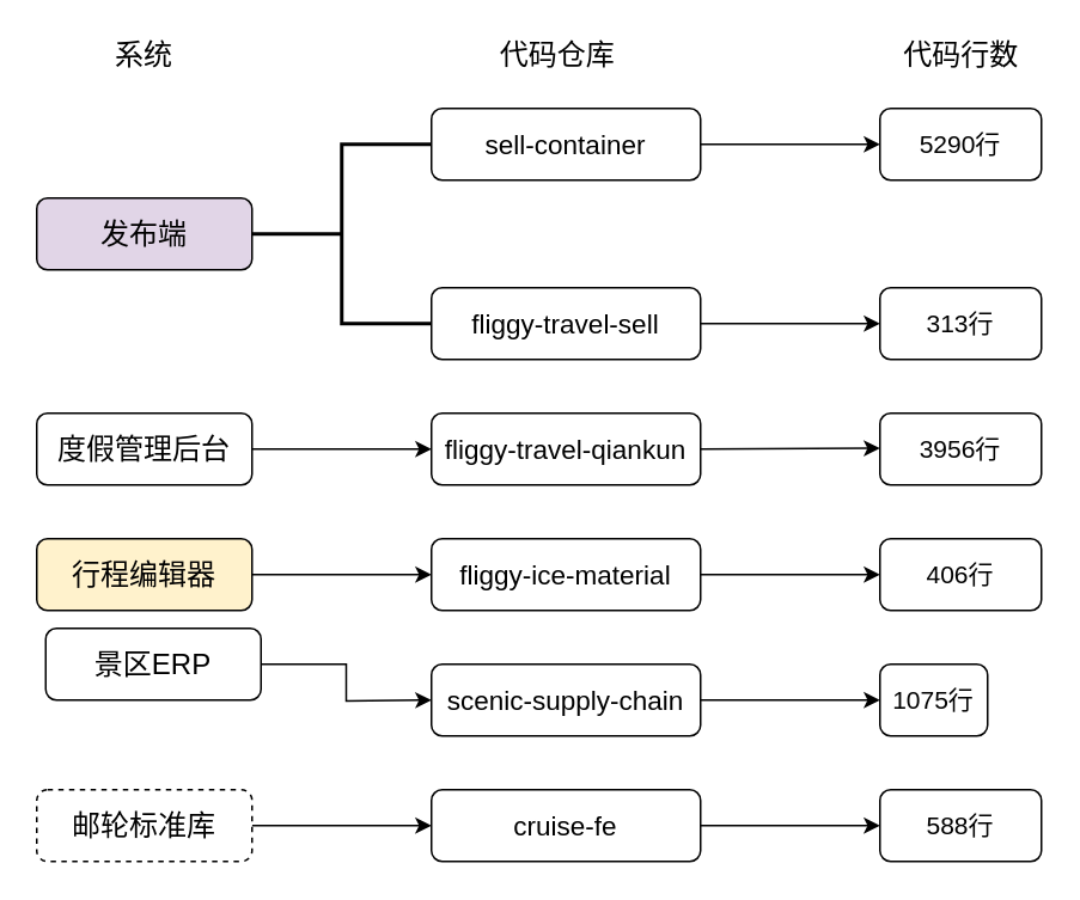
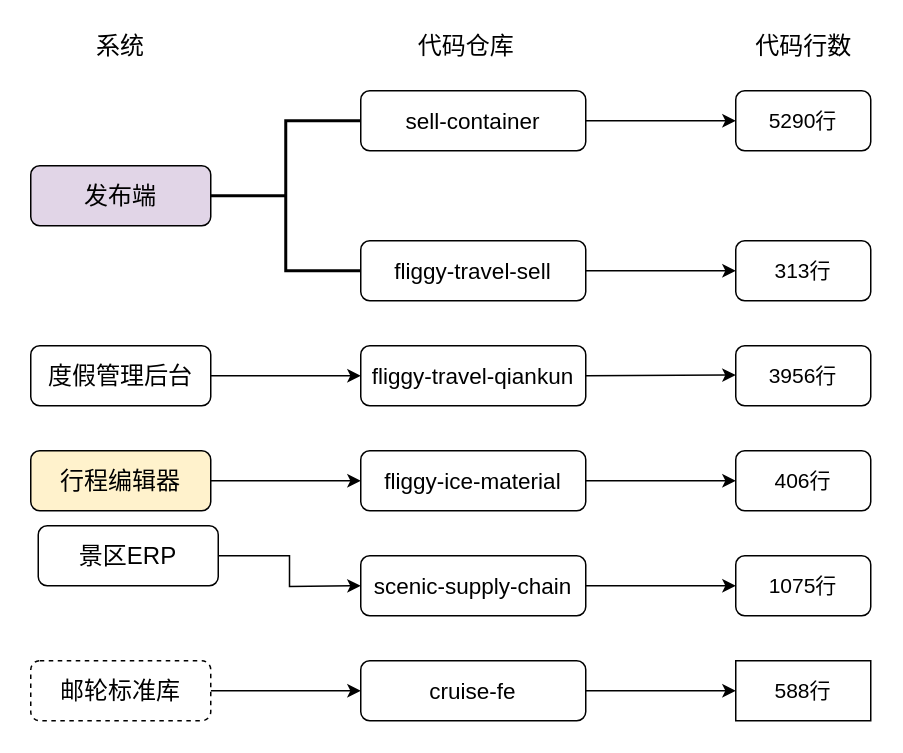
  <mxCell id="0" />
  <mxCell id="1" parent="0" />
  <mxCell id="2" value="&lt;font style=&quot;font-size: 16px&quot;&gt;发布端&lt;/font&gt;" style="rounded=1;whiteSpace=wrap;html=1;fillColor=#e1d5e7;" vertex="1" parent="1"><mxGeometry x="20" y="110" width="120" height="40" as="geometry" /></mxCell>
  <mxCell id="3" value="" style="strokeWidth=2;html=1;shape=mxgraph.flowchart.annotation_2;align=left;labelPosition=right;pointerEvents=1;" vertex="1" parent="1"><mxGeometry x="140" y="80" width="100" height="100" as="geometry" /></mxCell>
  <mxCell id="4" value="" style="edgeStyle=orthogonalEdgeStyle;rounded=0;jumpSize=6;orthogonalLoop=1;jettySize=auto;html=1;" edge="1" parent="1" source="5"><mxGeometry relative="1" as="geometry"><mxPoint x="490" y="80" as="targetPoint" /></mxGeometry></mxCell>
  <mxCell id="5" value="&lt;font style=&quot;font-size: 15px&quot;&gt;sell-container&lt;/font&gt;" style="rounded=1;whiteSpace=wrap;html=1;" vertex="1" parent="1"><mxGeometry x="240" y="60" width="150" height="40" as="geometry" /></mxCell>
  <mxCell id="6" value="" style="edgeStyle=orthogonalEdgeStyle;rounded=0;jumpSize=6;orthogonalLoop=1;jettySize=auto;html=1;entryX=0;entryY=0.5;entryDx=0;entryDy=0;" edge="1" parent="1" source="7" target="12"><mxGeometry relative="1" as="geometry"><mxPoint x="450" y="180" as="targetPoint" /></mxGeometry></mxCell>
  <mxCell id="7" value="&lt;font style=&quot;font-size: 15px&quot;&gt;fliggy-travel-sell&lt;/font&gt;" style="rounded=1;whiteSpace=wrap;html=1;" vertex="1" parent="1"><mxGeometry x="240" y="160" width="150" height="40" as="geometry" /></mxCell>
  <mxCell id="8" value="&lt;font style=&quot;font-size: 14px&quot;&gt;5290行&lt;/font&gt;" style="rounded=1;whiteSpace=wrap;html=1;" vertex="1" parent="1"><mxGeometry x="490" y="60" width="90" height="40" as="geometry" /></mxCell>
  <mxCell id="9" value="&lt;font style=&quot;font-size: 16px&quot;&gt;系统&lt;/font&gt;" style="text;html=1;strokeColor=none;fillColor=none;align=center;verticalAlign=middle;whiteSpace=wrap;rounded=0;" vertex="1" parent="1"><mxGeometry x="60" y="20" width="40" height="20" as="geometry" /></mxCell>
  <mxCell id="10" value="&lt;font style=&quot;font-size: 16px&quot;&gt;代码仓库&lt;/font&gt;" style="text;html=1;align=center;verticalAlign=middle;resizable=0;points=[];autosize=1;strokeColor=none;" vertex="1" parent="1"><mxGeometry x="270" y="20" width="80" height="20" as="geometry" /></mxCell>
  <mxCell id="11" value="&lt;font style=&quot;font-size: 16px&quot;&gt;代码行数&lt;/font&gt;" style="text;html=1;align=center;verticalAlign=middle;resizable=0;points=[];autosize=1;strokeColor=none;" vertex="1" parent="1"><mxGeometry x="495" y="20" width="80" height="20" as="geometry" /></mxCell>
  <mxCell id="12" value="&lt;font style=&quot;font-size: 14px&quot;&gt;313行&lt;/font&gt;" style="rounded=1;whiteSpace=wrap;html=1;" vertex="1" parent="1"><mxGeometry x="490" y="160" width="90" height="40" as="geometry" /></mxCell>
  <mxCell id="13" value="&lt;font style=&quot;font-size: 16px&quot;&gt;度假管理后台&lt;/font&gt;" style="rounded=1;whiteSpace=wrap;html=1;" vertex="1" parent="1"><mxGeometry x="20" y="230" width="120" height="40" as="geometry" /></mxCell>
  <mxCell id="14" value="" style="endArrow=classic;html=1;entryX=0;entryY=0.5;entryDx=0;entryDy=0;" edge="1" parent="1" target="15"><mxGeometry width="50" height="50" relative="1" as="geometry"><mxPoint x="140" y="250" as="sourcePoint" /><mxPoint x="190" y="250" as="targetPoint" /></mxGeometry></mxCell>
  <mxCell id="15" value="&lt;font style=&quot;font-size: 15px&quot;&gt;fliggy-travel-qiankun&lt;/font&gt;" style="rounded=1;whiteSpace=wrap;html=1;" vertex="1" parent="1"><mxGeometry x="240" y="230" width="150" height="40" as="geometry" /></mxCell>
  <mxCell id="16" value="" style="endArrow=classic;html=1;exitX=1;exitY=0.5;exitDx=0;exitDy=0;" edge="1" parent="1" source="15"><mxGeometry width="50" height="50" relative="1" as="geometry"><mxPoint x="430" y="249.5" as="sourcePoint" /><mxPoint x="490" y="249.5" as="targetPoint" /></mxGeometry></mxCell>
  <mxCell id="17" value="&lt;font style=&quot;font-size: 14px&quot;&gt;3956行&lt;/font&gt;" style="rounded=1;whiteSpace=wrap;html=1;" vertex="1" parent="1"><mxGeometry x="490" y="230" width="90" height="40" as="geometry" /></mxCell>
  <mxCell id="18" value="" style="edgeStyle=orthogonalEdgeStyle;rounded=0;jumpSize=6;orthogonalLoop=1;jettySize=auto;html=1;" edge="1" parent="1" source="19"><mxGeometry relative="1" as="geometry"><mxPoint x="240" y="320" as="targetPoint" /></mxGeometry></mxCell>
  <mxCell id="19" value="&lt;font style=&quot;font-size: 16px&quot;&gt;行程编辑器&lt;/font&gt;" style="rounded=1;whiteSpace=wrap;html=1;fillColor=#fff2cc;" vertex="1" parent="1"><mxGeometry x="20" y="300" width="120" height="40" as="geometry" /></mxCell>
  <mxCell id="20" value="" style="edgeStyle=orthogonalEdgeStyle;rounded=0;jumpSize=6;orthogonalLoop=1;jettySize=auto;html=1;" edge="1" parent="1" source="21"><mxGeometry relative="1" as="geometry"><mxPoint x="490" y="320" as="targetPoint" /></mxGeometry></mxCell>
  <mxCell id="21" value="&lt;font style=&quot;font-size: 15px&quot;&gt;fliggy-ice-material&lt;/font&gt;" style="rounded=1;whiteSpace=wrap;html=1;" vertex="1" parent="1"><mxGeometry x="240" y="300" width="150" height="40" as="geometry" /></mxCell>
  <mxCell id="22" value="&lt;font style=&quot;font-size: 14px&quot;&gt;406行&lt;/font&gt;" style="rounded=1;whiteSpace=wrap;html=1;" vertex="1" parent="1"><mxGeometry x="490" y="300" width="90" height="40" as="geometry" /></mxCell>
  <mxCell id="23" value="" style="edgeStyle=orthogonalEdgeStyle;rounded=0;jumpSize=6;orthogonalLoop=1;jettySize=auto;html=1;" edge="1" parent="1" source="24"><mxGeometry relative="1" as="geometry"><mxPoint x="240" y="390" as="targetPoint" /></mxGeometry></mxCell>
  <mxCell id="24" value="&lt;font style=&quot;font-size: 16px&quot;&gt;景区ERP&lt;/font&gt;" style="rounded=1;whiteSpace=wrap;html=1;" vertex="1" parent="1"><mxGeometry x="25" y="350" width="120" height="40" as="geometry" /></mxCell>
  <mxCell id="25" value="" style="edgeStyle=orthogonalEdgeStyle;rounded=0;jumpSize=6;orthogonalLoop=1;jettySize=auto;html=1;" edge="1" parent="1" source="26" target="27"><mxGeometry relative="1" as="geometry" /></mxCell>
  <mxCell id="26" value="&lt;font style=&quot;font-size: 15px&quot;&gt;scenic-supply-chain&lt;/font&gt;" style="rounded=1;whiteSpace=wrap;html=1;" vertex="1" parent="1"><mxGeometry x="240" y="370" width="150" height="40" as="geometry" /></mxCell>
- <mxCell id="27" value="&lt;font style=&quot;font-size: 14px&quot;&gt;1075行&lt;/font&gt;" style="rounded=1;whiteSpace=wrap;html=1;" vertex="1" parent="1"><mxGeometry x="490" y="370" width="60" height="40" as="geometry" /></mxCell>
+ <mxCell id="27" value="&lt;font style=&quot;font-size: 14px&quot;&gt;1075行&lt;/font&gt;" style="rounded=1;whiteSpace=wrap;html=1;" vertex="1" parent="1"><mxGeometry x="490" y="370" width="90" height="40" as="geometry" /></mxCell>
  <mxCell id="28" value="" style="edgeStyle=orthogonalEdgeStyle;rounded=0;jumpSize=6;orthogonalLoop=1;jettySize=auto;html=1;" edge="1" parent="1" source="29"><mxGeometry relative="1" as="geometry"><mxPoint x="240" y="460" as="targetPoint" /></mxGeometry></mxCell>
  <mxCell id="29" value="&lt;span style=&quot;font-size: 16px&quot;&gt;邮轮标准库&lt;/span&gt;" style="rounded=1;whiteSpace=wrap;html=1;dashed=1;" vertex="1" parent="1"><mxGeometry x="20" y="440" width="120" height="40" as="geometry" /></mxCell>
  <mxCell id="30" value="" style="edgeStyle=orthogonalEdgeStyle;rounded=0;jumpSize=6;orthogonalLoop=1;jettySize=auto;html=1;" edge="1" parent="1" source="31" target="32"><mxGeometry relative="1" as="geometry" /></mxCell>
  <mxCell id="31" value="&lt;font style=&quot;font-size: 15px&quot;&gt;cruise-fe&lt;/font&gt;" style="rounded=1;whiteSpace=wrap;html=1;" vertex="1" parent="1"><mxGeometry x="240" y="440" width="150" height="40" as="geometry" /></mxCell>
- <mxCell id="32" value="&lt;font style=&quot;font-size: 14px&quot;&gt;588行&lt;/font&gt;" style="rounded=1;whiteSpace=wrap;html=1;" vertex="1" parent="1"><mxGeometry x="490" y="440" width="90" height="40" as="geometry" /></mxCell>
+ <mxCell id="32" value="&lt;font style=&quot;font-size: 14px&quot;&gt;588行&lt;/font&gt;" style="whiteSpace=wrap;html=1;rounded=0;" vertex="1" parent="1"><mxGeometry x="490" y="440" width="90" height="40" as="geometry" /></mxCell>
